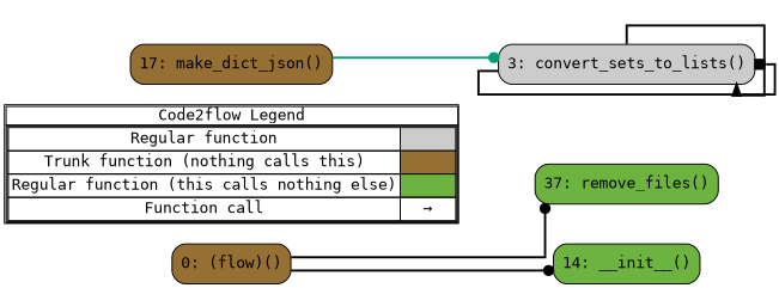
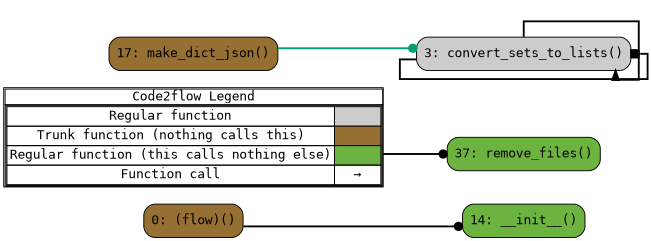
  digraph {
    concentrate=true
    fontname="DejaVu Sans Mono"
    rankdir=LR
    splines=ortho
    node [fontname="DejaVu Sans Mono" shape=rect fillcolor="#6db33f" style="rounded,filled"]
    edge [arrowhead=dot color="#000000" fontname="DejaVu Sans Mono" penwidth=2]
    n1 [label=<         <table cellspacing="0" cellpadding="0" border="1"><tr><td>Code2flow Legend</td></tr><tr><td>         <table cellspacing="0">         <tr><td>Regular function</td><td width="50px" bgcolor='#cccccc'></td></tr>         <tr><td>Trunk function (nothing calls this)</td><td bgcolor='#966F33'></td></tr>         <tr><td>Regular function (this calls nothing else)</td><td bgcolor='#6db33f'></td></tr>         <tr><td>Function call</td><td><font color='black'>&#8594;</font></td></tr>         </table></td></tr></table>         > margin=0 shape=none fillcolor="" style=""]
    n2 [label="14: __init__()"]
    n3 [fillcolor="#966F33" label="17: make_dict_json()"]
    n4 [label="37: remove_files()"]
    n5 [fillcolor="#966F33" label="0: (flow)()"]
    n6 [fillcolor="#cccccc" label="3: convert_sets_to_lists()"]
    subgraph sub_1 {
      label=legend
      rank=min
      n1
    }
    subgraph sub_2 {
      label="File: json_transformer"
      style=dotted
      n5
      n6
      subgraph sub_3 {
        label="Class: JsonTransformer"
        style=dotted
        n2
        n3
        n4
      }
    }
    n3 -> n6 [color="#009E73"]
    n5 -> n2
-   n5 -> n4
+   n1 -> n4
    n6 -> n6 [arrowhead=box]
    n6 -> n6 [arrowhead=""]
  }
